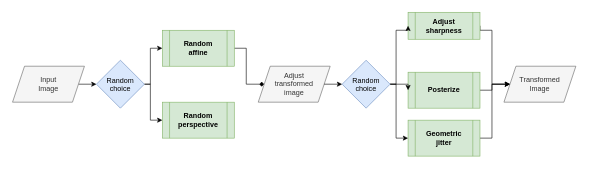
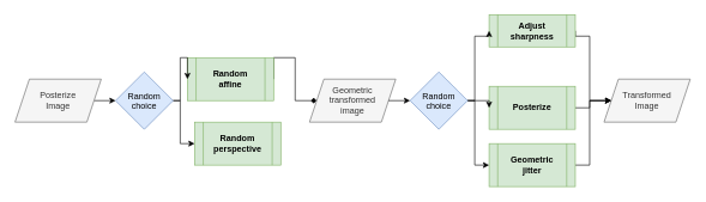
  <mxCell id="0" />
  <mxCell id="1" parent="0" />
  <mxCell id="2" style="edgeStyle=orthogonalEdgeStyle;rounded=0;orthogonalLoop=1;jettySize=auto;html=1;exitX=1;exitY=0.5;exitDx=0;exitDy=0;entryX=0;entryY=0.5;entryDx=0;entryDy=0;" edge="1" parent="1" source="3" target="16"><mxGeometry relative="1" as="geometry" /></mxCell>
- <mxCell id="3" value="Input&lt;br&gt;Image" style="shape=parallelogram;perimeter=parallelogramPerimeter;whiteSpace=wrap;html=1;fixedSize=1;fillColor=#f5f5f5;fontColor=#333333;strokeColor=#666666;fontStyle=0" vertex="1" parent="1"><mxGeometry y="110" width="120" height="60" as="geometry" x="20" /></mxCell>
+ <mxCell id="3" value="Posterize&lt;br&gt;Image" style="shape=parallelogram;perimeter=parallelogramPerimeter;whiteSpace=wrap;html=1;fixedSize=1;fillColor=#f5f5f5;fontColor=#333333;strokeColor=#666666;fontStyle=0" vertex="1" parent="1"><mxGeometry y="110" width="120" height="60" as="geometry" x="20" /></mxCell>
  <mxCell id="4" value="Transformed&lt;br&gt;Image" style="shape=parallelogram;perimeter=parallelogramPerimeter;whiteSpace=wrap;html=1;fixedSize=1;fillColor=#f5f5f5;fontColor=#333333;strokeColor=#666666;fontStyle=0" vertex="1" parent="1"><mxGeometry x="840" y="110" width="120" height="60" as="geometry" /></mxCell>
  <mxCell id="5" style="edgeStyle=orthogonalEdgeStyle;rounded=0;orthogonalLoop=1;jettySize=auto;html=1;exitX=1;exitY=0.5;exitDx=0;exitDy=0;entryX=0;entryY=0.5;entryDx=0;entryDy=0;endArrow=diamond;" edge="1" parent="1" source="6" target="17"><mxGeometry relative="1" as="geometry"><Array as="points"><mxPoint x="410" y="80" /><mxPoint x="410" y="140" /></Array></mxGeometry></mxCell>
- <mxCell id="6" value="Random&lt;br&gt;affine" style="shape=process;whiteSpace=wrap;html=1;backgroundOutline=1;fillColor=#d5e8d4;strokeColor=#82b366;fontStyle=1" vertex="1" parent="1"><mxGeometry x="270" y="50" width="120" height="60" as="geometry" /></mxCell>
+ <mxCell id="6" value="Random&lt;br&gt;affine" style="shape=process;whiteSpace=wrap;html=1;backgroundOutline=1;fillColor=#d5e8d4;strokeColor=#82b366;fontStyle=1" vertex="1" parent="1"><mxGeometry x="260" y="80" width="120" height="60" as="geometry" /></mxCell>
  <mxCell id="7" value="Random&lt;br&gt;perspective" style="shape=process;whiteSpace=wrap;html=1;backgroundOutline=1;fillColor=#d5e8d4;strokeColor=#82b366;fontStyle=1" vertex="1" parent="1"><mxGeometry x="270" y="170" width="120" height="60" as="geometry" /></mxCell>
  <mxCell id="8" style="edgeStyle=orthogonalEdgeStyle;rounded=0;orthogonalLoop=1;jettySize=auto;html=1;exitX=1;exitY=0.5;exitDx=0;exitDy=0;entryX=0;entryY=0.5;entryDx=0;entryDy=0;" edge="1" parent="1" source="9" target="4"><mxGeometry relative="1" as="geometry"><Array as="points"><mxPoint x="820" y="50" /><mxPoint x="820" y="140" /></Array></mxGeometry></mxCell>
  <mxCell id="9" value="Adjust&lt;br&gt;sharpness" style="shape=process;whiteSpace=wrap;html=1;backgroundOutline=1;fillColor=#d5e8d4;strokeColor=#82b366;fontStyle=1" vertex="1" parent="1"><mxGeometry x="680" y="20" width="120" height="45" as="geometry" /></mxCell>
  <mxCell id="10" style="edgeStyle=orthogonalEdgeStyle;rounded=0;orthogonalLoop=1;jettySize=auto;html=1;exitX=1;exitY=0.5;exitDx=0;exitDy=0;entryX=0;entryY=0.5;entryDx=0;entryDy=0;" edge="1" parent="1" source="11" target="4"><mxGeometry relative="1" as="geometry" /></mxCell>
  <mxCell id="11" value="Posterize" style="shape=process;whiteSpace=wrap;html=1;backgroundOutline=1;fillColor=#d5e8d4;strokeColor=#82b366;fontStyle=1" vertex="1" parent="1"><mxGeometry x="680" y="120" width="120" height="60" as="geometry" /></mxCell>
  <mxCell id="12" style="edgeStyle=orthogonalEdgeStyle;rounded=0;orthogonalLoop=1;jettySize=auto;html=1;exitX=1;exitY=0.5;exitDx=0;exitDy=0;entryX=0;entryY=0.5;entryDx=0;entryDy=0;" edge="1" parent="1" source="13" target="4"><mxGeometry relative="1" as="geometry"><Array as="points"><mxPoint x="820" y="230" /><mxPoint x="820" y="140" /></Array></mxGeometry></mxCell>
  <mxCell id="13" value="Geometric&lt;br&gt;jitter" style="shape=process;whiteSpace=wrap;html=1;backgroundOutline=1;fillColor=#d5e8d4;strokeColor=#82b366;fontStyle=1" vertex="1" parent="1"><mxGeometry x="680" y="200" width="120" height="60" as="geometry" /></mxCell>
  <mxCell id="14" style="edgeStyle=orthogonalEdgeStyle;rounded=0;orthogonalLoop=1;jettySize=auto;html=1;exitX=1;exitY=0.5;exitDx=0;exitDy=0;entryX=0;entryY=0.5;entryDx=0;entryDy=0;" edge="1" parent="1" source="16" target="6"><mxGeometry relative="1" as="geometry"><Array as="points"><mxPoint x="250" y="140" /><mxPoint x="250" y="80" /></Array></mxGeometry></mxCell>
  <mxCell id="15" style="edgeStyle=orthogonalEdgeStyle;rounded=0;orthogonalLoop=1;jettySize=auto;html=1;exitX=1;exitY=0.5;exitDx=0;exitDy=0;entryX=0;entryY=0.5;entryDx=0;entryDy=0;" edge="1" parent="1" source="16" target="7"><mxGeometry relative="1" as="geometry"><Array as="points"><mxPoint x="250" y="140" /><mxPoint x="250" y="200" /></Array></mxGeometry></mxCell>
  <mxCell id="16" value="Random&#10;choice" style="rhombus;fillColor=#dae8fc;strokeColor=#6c8ebf;" vertex="1" parent="1"><mxGeometry x="160" y="100" width="80" height="80" as="geometry" /></mxCell>
- <mxCell id="17" value="Adjust&lt;br&gt;transformed&lt;br&gt;image" style="shape=parallelogram;perimeter=parallelogramPerimeter;whiteSpace=wrap;html=1;fixedSize=1;fillColor=#f5f5f5;fontColor=#333333;strokeColor=#666666;fontStyle=0" vertex="1" parent="1"><mxGeometry x="430" y="110" width="120" height="60" as="geometry" /></mxCell>
+ <mxCell id="17" value="Geometric&lt;br&gt;transformed&lt;br&gt;image" style="shape=parallelogram;perimeter=parallelogramPerimeter;whiteSpace=wrap;html=1;fixedSize=1;fillColor=#f5f5f5;fontColor=#333333;strokeColor=#666666;fontStyle=0" vertex="1" parent="1"><mxGeometry x="430" y="110" width="120" height="60" as="geometry" /></mxCell>
  <mxCell id="18" style="edgeStyle=orthogonalEdgeStyle;rounded=0;orthogonalLoop=1;jettySize=auto;html=1;exitX=1;exitY=0.5;exitDx=0;exitDy=0;entryX=0;entryY=0.5;entryDx=0;entryDy=0;" edge="1" parent="1" target="22" source="17"><mxGeometry relative="1" as="geometry"><mxPoint x="620" y="140" as="sourcePoint" /></mxGeometry></mxCell>
  <mxCell id="19" style="edgeStyle=orthogonalEdgeStyle;rounded=0;orthogonalLoop=1;jettySize=auto;html=1;exitX=1;exitY=0.5;exitDx=0;exitDy=0;entryX=0;entryY=0.5;entryDx=0;entryDy=0;" edge="1" parent="1" source="22" target="9"><mxGeometry relative="1" as="geometry"><Array as="points"><mxPoint x="660" y="140" /><mxPoint x="660" y="50" /></Array></mxGeometry></mxCell>
  <mxCell id="20" style="edgeStyle=orthogonalEdgeStyle;rounded=0;orthogonalLoop=1;jettySize=auto;html=1;exitX=1;exitY=0.5;exitDx=0;exitDy=0;entryX=0;entryY=0.5;entryDx=0;entryDy=0;" edge="1" parent="1" source="22" target="13"><mxGeometry relative="1" as="geometry"><Array as="points"><mxPoint x="660" y="140" /><mxPoint x="660" y="230" /></Array></mxGeometry></mxCell>
  <mxCell id="21" style="edgeStyle=orthogonalEdgeStyle;rounded=0;orthogonalLoop=1;jettySize=auto;html=1;exitX=1;exitY=0.5;exitDx=0;exitDy=0;entryX=0;entryY=0.5;entryDx=0;entryDy=0;" edge="1" parent="1" source="22" target="11"><mxGeometry relative="1" as="geometry" /></mxCell>
  <mxCell id="22" value="Random&#10;choice" style="rhombus;fillColor=#dae8fc;strokeColor=#6c8ebf;" vertex="1" parent="1"><mxGeometry x="570" y="100" width="80" height="80" as="geometry" /></mxCell>
